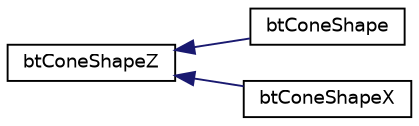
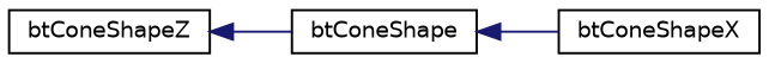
  digraph {
    rankdir=LR
    node [color=black fillcolor=white fontname=Helvetica fontsize=10 shape=record style=filled]
    edge [color=midnightblue dir=back fontname=Helvetica fontsize=10 labelfontname=Helvetica labelfontsize=10 style=solid]
    n1 [height=0.2 label=btConeShape width=0.4]
    n2 [height=0.2 label=btConeShapeX width=0.4]
    n3 [height=0.2 label=btConeShapeZ width=0.4]
-   n3 -> n2
+   n1 -> n2
    n3 -> n1
  }
